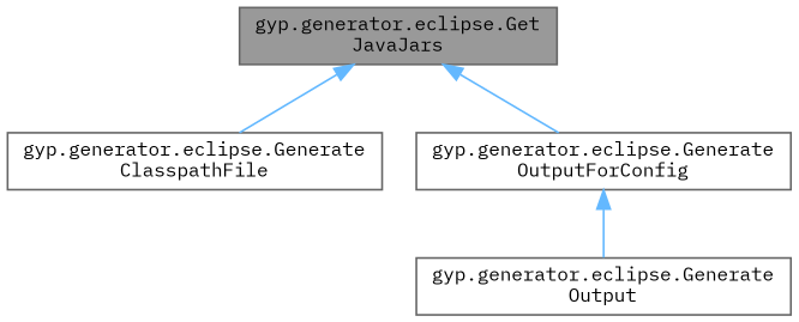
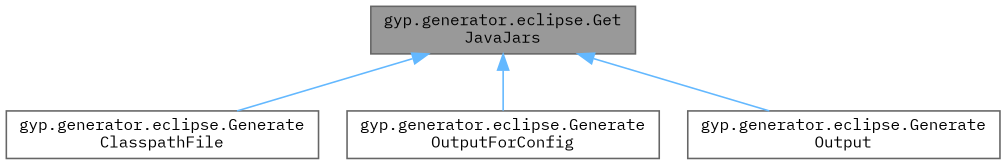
  digraph {
    fontname="IBM Plex Mono"
    rankdir=TB
    node [color=grey40 fillcolor=white fontname="IBM Plex Mono" fontsize=10 shape=box style=filled]
    edge [color=steelblue1 dir=back fontname="IBM Plex Mono" fontsize=10 labelfontname=Helvetica labelfontsize=10 style=solid]
    n1 [color=gray40 fillcolor=grey60 fontcolor=black height=0.2 label="gyp.generator.eclipse.Get\lJavaJars" width=0.4]
    n2 [height=0.2 label="gyp.generator.eclipse.Generate\lClasspathFile" width=0.4]
    n3 [height=0.2 label="gyp.generator.eclipse.Generate\lOutputForConfig" width=0.4]
    n4 [height=0.2 label="gyp.generator.eclipse.Generate\lOutput" width=0.4]
    n1 -> n2
    n1 -> n3
-   n3 -> n4
+   n1 -> n4
  }
